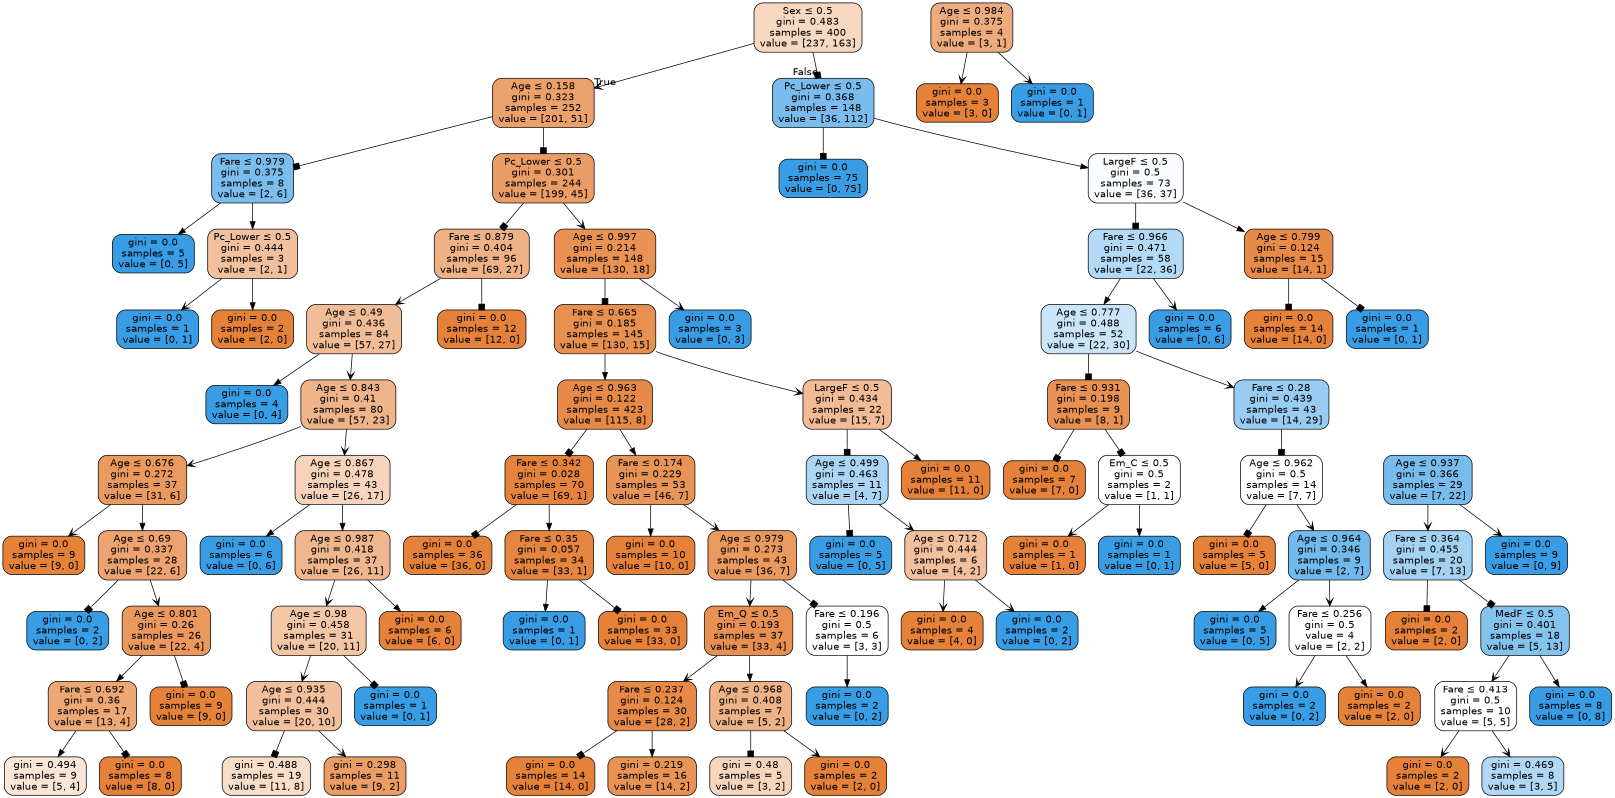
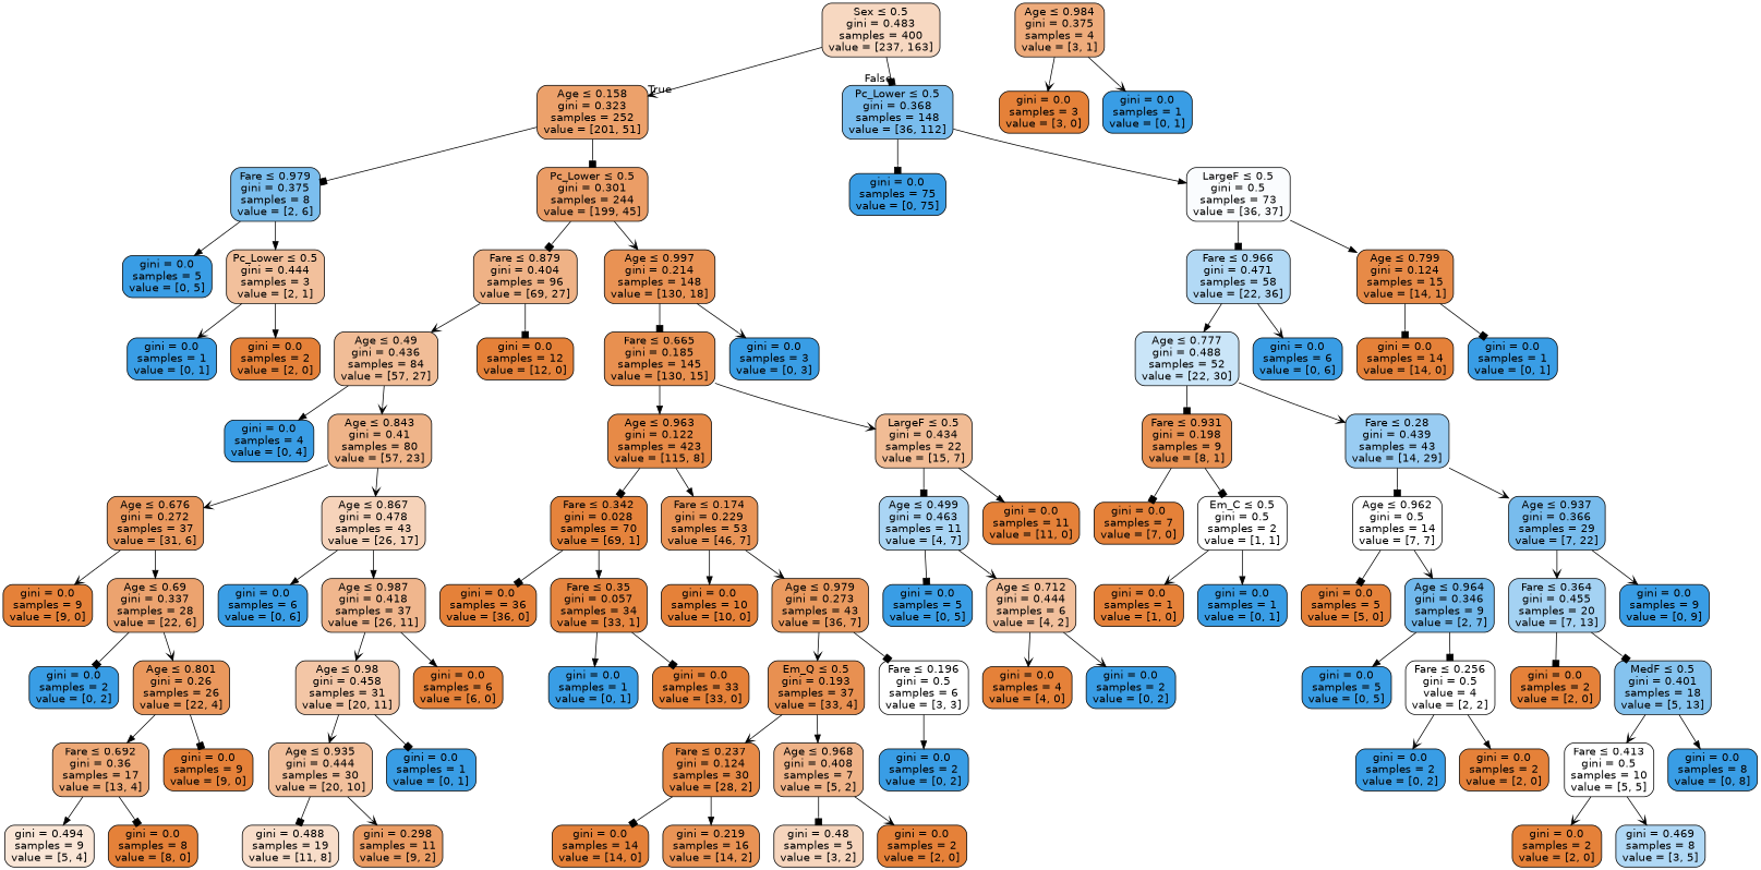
  digraph {
    node [color=black fillcolor="#e58139" fontname=helvetica shape=box style="filled, rounded"]
    edge [arrowhead=vee fontname=helvetica]
    n1 [fillcolor="#f7d8c1" label=<Sex &le; 0.5<br/>gini = 0.483<br/>samples = 400<br/>value = [237, 163]>]
    n2 [fillcolor="#eca16b" label=<Age &le; 0.158<br/>gini = 0.323<br/>samples = 252<br/>value = [201, 51]>]
    n3 [fillcolor="#79bced" label=<Pc_Lower &le; 0.5<br/>gini = 0.368<br/>samples = 148<br/>value = [36, 112]>]
    n4 [fillcolor="#7bbeee" label=<Fare &le; 0.979<br/>gini = 0.375<br/>samples = 8<br/>value = [2, 6]>]
    n5 [fillcolor="#eb9d66" label=<Pc_Lower &le; 0.5<br/>gini = 0.301<br/>samples = 244<br/>value = [199, 45]>]
    n6 [fillcolor="#399de5" label=<gini = 0.0<br/>samples = 75<br/>value = [0, 75]>]
    n7 [fillcolor="#fafcfe" label=<LargeF &le; 0.5<br/>gini = 0.5<br/>samples = 73<br/>value = [36, 37]>]
    n8 [fillcolor="#399de5" label=<gini = 0.0<br/>samples = 5<br/>value = [0, 5]>]
    n9 [fillcolor="#f2c09c" label=<Pc_Lower &le; 0.5<br/>gini = 0.444<br/>samples = 3<br/>value = [2, 1]>]
    n10 [fillcolor="#efb286" label=<Fare &le; 0.879<br/>gini = 0.404<br/>samples = 96<br/>value = [69, 27]>]
    n11 [fillcolor="#e99254" label=<Age &le; 0.997<br/>gini = 0.214<br/>samples = 148<br/>value = [130, 18]>]
    n12 [fillcolor="#399de5" label=<gini = 0.0<br/>samples = 1<br/>value = [0, 1]>]
    n13 [label=<gini = 0.0<br/>samples = 2<br/>value = [2, 0]>]
    n14 [fillcolor="#f1bd97" label=<Age &le; 0.49<br/>gini = 0.436<br/>samples = 84<br/>value = [57, 27]>]
    n15 [label=<gini = 0.0<br/>samples = 12<br/>value = [12, 0]>]
    n16 [fillcolor="#e89050" label=<Fare &le; 0.665<br/>gini = 0.185<br/>samples = 145<br/>value = [130, 15]>]
    n17 [fillcolor="#399de5" label=<gini = 0.0<br/>samples = 3<br/>value = [0, 3]>]
    n18 [fillcolor="#399de5" label=<gini = 0.0<br/>samples = 4<br/>value = [0, 4]>]
    n19 [fillcolor="#efb489" label=<Age &le; 0.843<br/>gini = 0.41<br/>samples = 80<br/>value = [57, 23]>]
    n20 [fillcolor="#ea995f" label=<Age &le; 0.676<br/>gini = 0.272<br/>samples = 37<br/>value = [31, 6]>]
    n21 [fillcolor="#f6d3ba" label=<Age &le; 0.867<br/>gini = 0.478<br/>samples = 43<br/>value = [26, 17]>]
    n22 [label=<gini = 0.0<br/>samples = 9<br/>value = [9, 0]>]
    n23 [fillcolor="#eca36f" label=<Age &le; 0.69<br/>gini = 0.337<br/>samples = 28<br/>value = [22, 6]>]
    n24 [fillcolor="#399de5" label=<gini = 0.0<br/>samples = 6<br/>value = [0, 6]>]
    n25 [fillcolor="#f0b68d" label=<Age &le; 0.987<br/>gini = 0.418<br/>samples = 37<br/>value = [26, 11]>]
    n26 [fillcolor="#399de5" label=<gini = 0.0<br/>samples = 2<br/>value = [0, 2]>]
    n27 [fillcolor="#ea985d" label=<Age &le; 0.801<br/>gini = 0.26<br/>samples = 26<br/>value = [22, 4]>]
    n28 [fillcolor="#eda876" label=<Fare &le; 0.692<br/>gini = 0.36<br/>samples = 17<br/>value = [13, 4]>]
    n29 [label=<gini = 0.0<br/>samples = 9<br/>value = [9, 0]>]
    n30 [fillcolor="#fae6d7" label=<gini = 0.494<br/>samples = 9<br/>value = [5, 4]>]
    n31 [label=<gini = 0.0<br/>samples = 8<br/>value = [8, 0]>]
    n32 [fillcolor="#f3c6a6" label=<Age &le; 0.98<br/>gini = 0.458<br/>samples = 31<br/>value = [20, 11]>]
    n33 [label=<gini = 0.0<br/>samples = 6<br/>value = [6, 0]>]
    n34 [fillcolor="#f2c09c" label=<Age &le; 0.935<br/>gini = 0.444<br/>samples = 30<br/>value = [20, 10]>]
    n35 [fillcolor="#399de5" label=<gini = 0.0<br/>samples = 1<br/>value = [0, 1]>]
    n36 [fillcolor="#f8ddc9" label=<gini = 0.488<br/>samples = 19<br/>value = [11, 8]>]
    n37 [fillcolor="#eb9d65" label=<gini = 0.298<br/>samples = 11<br/>value = [9, 2]>]
    n38 [fillcolor="#e78a47" label=<Age &le; 0.963<br/>gini = 0.122<br/>samples = 423<br/>value = [115, 8]>]
    n39 [fillcolor="#f1bc95" label=<LargeF &le; 0.5<br/>gini = 0.434<br/>samples = 22<br/>value = [15, 7]>]
    n40 [fillcolor="#e5833c" label=<Fare &le; 0.342<br/>gini = 0.028<br/>samples = 70<br/>value = [69, 1]>]
    n41 [fillcolor="#e99457" label=<Fare &le; 0.174<br/>gini = 0.229<br/>samples = 53<br/>value = [46, 7]>]
    n42 [fillcolor="#aad5f4" label=<Age &le; 0.499<br/>gini = 0.463<br/>samples = 11<br/>value = [4, 7]>]
    n43 [label=<gini = 0.0<br/>samples = 11<br/>value = [11, 0]>]
    n44 [label=<gini = 0.0<br/>samples = 36<br/>value = [36, 0]>]
    n45 [fillcolor="#e6853f" label=<Fare &le; 0.35<br/>gini = 0.057<br/>samples = 34<br/>value = [33, 1]>]
    n46 [label=<gini = 0.0<br/>samples = 10<br/>value = [10, 0]>]
    n47 [fillcolor="#ea9a5f" label=<Age &le; 0.979<br/>gini = 0.273<br/>samples = 43<br/>value = [36, 7]>]
    n48 [fillcolor="#399de5" label=<gini = 0.0<br/>samples = 1<br/>value = [0, 1]>]
    n49 [label=<gini = 0.0<br/>samples = 33<br/>value = [33, 0]>]
    n50 [fillcolor="#e89051" label=<Em_Q &le; 0.5<br/>gini = 0.193<br/>samples = 37<br/>value = [33, 4]>]
    n51 [fillcolor="#ffffff" label=<Fare &le; 0.196<br/>gini = 0.5<br/>samples = 6<br/>value = [3, 3]>]
    n52 [fillcolor="#e78a47" label=<Fare &le; 0.237<br/>gini = 0.124<br/>samples = 30<br/>value = [28, 2]>]
    n53 [fillcolor="#efb388" label=<Age &le; 0.968<br/>gini = 0.408<br/>samples = 7<br/>value = [5, 2]>]
    n54 [fillcolor="#399de5" label=<gini = 0.0<br/>samples = 2<br/>value = [0, 2]>]
    n55 [label=<gini = 0.0<br/>samples = 14<br/>value = [14, 0]>]
    n56 [fillcolor="#e99355" label=<gini = 0.219<br/>samples = 16<br/>value = [14, 2]>]
    n57 [fillcolor="#f6d5bd" label=<gini = 0.48<br/>samples = 5<br/>value = [3, 2]>]
    n58 [label=<gini = 0.0<br/>samples = 2<br/>value = [2, 0]>]
    n59 [fillcolor="#eeab7b" label=<Age &le; 0.984<br/>gini = 0.375<br/>samples = 4<br/>value = [3, 1]>]
    n60 [label=<gini = 0.0<br/>samples = 3<br/>value = [3, 0]>]
    n61 [fillcolor="#399de5" label=<gini = 0.0<br/>samples = 1<br/>value = [0, 1]>]
    n62 [fillcolor="#399de5" label=<gini = 0.0<br/>samples = 5<br/>value = [0, 5]>]
    n63 [fillcolor="#f2c09c" label=<Age &le; 0.712<br/>gini = 0.444<br/>samples = 6<br/>value = [4, 2]>]
    n64 [label=<gini = 0.0<br/>samples = 4<br/>value = [4, 0]>]
    n65 [fillcolor="#399de5" label=<gini = 0.0<br/>samples = 2<br/>value = [0, 2]>]
    n66 [fillcolor="#b2d9f5" label=<Fare &le; 0.966<br/>gini = 0.471<br/>samples = 58<br/>value = [22, 36]>]
    n67 [fillcolor="#e78a47" label=<Age &le; 0.799<br/>gini = 0.124<br/>samples = 15<br/>value = [14, 1]>]
    n68 [fillcolor="#cae5f8" label=<Age &le; 0.777<br/>gini = 0.488<br/>samples = 52<br/>value = [22, 30]>]
    n69 [fillcolor="#399de5" label=<gini = 0.0<br/>samples = 6<br/>value = [0, 6]>]
    n70 [label=<gini = 0.0<br/>samples = 14<br/>value = [14, 0]>]
    n71 [fillcolor="#399de5" label=<gini = 0.0<br/>samples = 1<br/>value = [0, 1]>]
    n72 [fillcolor="#e89152" label=<Fare &le; 0.931<br/>gini = 0.198<br/>samples = 9<br/>value = [8, 1]>]
    n73 [fillcolor="#99ccf2" label=<Fare &le; 0.28<br/>gini = 0.439<br/>samples = 43<br/>value = [14, 29]>]
    n74 [label=<gini = 0.0<br/>samples = 7<br/>value = [7, 0]>]
    n75 [fillcolor="#ffffff" label=<Em_C &le; 0.5<br/>gini = 0.5<br/>samples = 2<br/>value = [1, 1]>]
    n76 [fillcolor="#ffffff" label=<Age &le; 0.962<br/>gini = 0.5<br/>samples = 14<br/>value = [7, 7]>]
    n77 [fillcolor="#78bced" label=<Age &le; 0.937<br/>gini = 0.366<br/>samples = 29<br/>value = [7, 22]>]
    n78 [label=<gini = 0.0<br/>samples = 1<br/>value = [1, 0]>]
    n79 [fillcolor="#399de5" label=<gini = 0.0<br/>samples = 1<br/>value = [0, 1]>]
    n80 [label=<gini = 0.0<br/>samples = 5<br/>value = [5, 0]>]
    n81 [fillcolor="#72b9ec" label=<Age &le; 0.964<br/>gini = 0.346<br/>samples = 9<br/>value = [2, 7]>]
    n82 [fillcolor="#a4d2f3" label=<Fare &le; 0.364<br/>gini = 0.455<br/>samples = 20<br/>value = [7, 13]>]
    n83 [fillcolor="#399de5" label=<gini = 0.0<br/>samples = 9<br/>value = [0, 9]>]
    n84 [fillcolor="#399de5" label=<gini = 0.0<br/>samples = 5<br/>value = [0, 5]>]
    n85 [fillcolor="#ffffff" label=<Fare &le; 0.256<br/>gini = 0.5<br/>value = 4<br/>value = [2, 2]>]
    n86 [fillcolor="#399de5" label=<gini = 0.0<br/>samples = 2<br/>value = [0, 2]>]
    n87 [label=<gini = 0.0<br/>samples = 2<br/>value = [2, 0]>]
    n88 [label=<gini = 0.0<br/>samples = 2<br/>value = [2, 0]>]
    n89 [fillcolor="#85c3ef" label=<MedF &le; 0.5<br/>gini = 0.401<br/>samples = 18<br/>value = [5, 13]>]
    n90 [fillcolor="#ffffff" label=<Fare &le; 0.413<br/>gini = 0.5<br/>samples = 10<br/>value = [5, 5]>]
    n91 [fillcolor="#399de5" label=<gini = 0.0<br/>samples = 8<br/>value = [0, 8]>]
    n92 [label=<gini = 0.0<br/>samples = 2<br/>value = [2, 0]>]
    n93 [fillcolor="#b0d8f5" label=<gini = 0.469<br/>samples = 8<br/>value = [3, 5]>]
    n1 -> n2 [headlabel=True labelangle=45 labeldistance=2.5]
    n1 -> n3 [arrowhead=box headlabel=False labelangle=-45 labeldistance=2.5]
    n2 -> n4 [arrowhead=box]
    n2 -> n5 [arrowhead=box]
    n3 -> n6 [arrowhead=box]
    n3 -> n7 [arrowhead=normal]
    n4 -> n8 [arrowhead=normal]
    n4 -> n9 [arrowhead=normal]
    n5 -> n10 [arrowhead=box]
    n5 -> n11
    n7 -> n66 [arrowhead=box]
    n7 -> n67 [arrowhead=normal]
    n9 -> n12
    n9 -> n13 [arrowhead=normal]
    n10 -> n14
    n10 -> n15 [arrowhead=box]
    n11 -> n16 [arrowhead=box]
    n11 -> n17
    n14 -> n18 [arrowhead=normal]
    n14 -> n19
    n16 -> n38 [arrowhead=normal]
    n16 -> n39
    n19 -> n20
    n19 -> n21
    n20 -> n22
    n20 -> n23 [arrowhead=normal]
    n21 -> n24 [arrowhead=normal]
    n21 -> n25 [arrowhead=normal]
    n23 -> n26 [arrowhead=box]
    n23 -> n27
    n25 -> n32
    n25 -> n33 [arrowhead=normal]
    n27 -> n28 [arrowhead=normal]
    n27 -> n29 [arrowhead=box]
    n28 -> n30 [arrowhead=normal]
    n28 -> n31 [arrowhead=box]
    n32 -> n34
    n32 -> n35 [arrowhead=box]
    n34 -> n36 [arrowhead=box]
    n34 -> n37
    n38 -> n40 [arrowhead=box]
    n38 -> n41 [arrowhead=normal]
    n39 -> n42 [arrowhead=box]
    n39 -> n43 [arrowhead=normal]
    n40 -> n44 [arrowhead=box]
    n40 -> n45 [arrowhead=normal]
    n41 -> n46 [arrowhead=normal]
    n41 -> n47
    n42 -> n62 [arrowhead=box]
    n42 -> n63
    n45 -> n48 [arrowhead=normal]
    n45 -> n49 [arrowhead=box]
    n47 -> n50
    n47 -> n51 [arrowhead=box]
    n50 -> n52
    n50 -> n53 [arrowhead=normal]
    n51 -> n54 [arrowhead=normal]
    n52 -> n55 [arrowhead=box]
    n52 -> n56 [arrowhead=normal]
    n53 -> n57 [arrowhead=box]
    n53 -> n58
    n59 -> n60
    n59 -> n61
    n63 -> n64
    n63 -> n65
    n66 -> n68 [arrowhead=normal]
    n66 -> n69
    n67 -> n70 [arrowhead=box]
    n67 -> n71 [arrowhead=box]
    n68 -> n72 [arrowhead=box]
    n68 -> n73
    n72 -> n74 [arrowhead=box]
    n72 -> n75 [arrowhead=box]
    n73 -> n76 [arrowhead=box]
+   n73 -> n77
    n75 -> n78
    n75 -> n79 [arrowhead=normal]
    n76 -> n80 [arrowhead=box]
    n76 -> n81
    n77 -> n82
    n77 -> n83
    n81 -> n84 [arrowhead=normal]
-   n81 -> n85
+   n81 -> n85 [arrowhead=box]
    n82 -> n88 [arrowhead=box]
    n82 -> n89 [arrowhead=box]
    n85 -> n86
    n85 -> n87 [arrowhead=normal]
    n89 -> n90
    n89 -> n91 [arrowhead=normal]
    n90 -> n92
    n90 -> n93
  }
